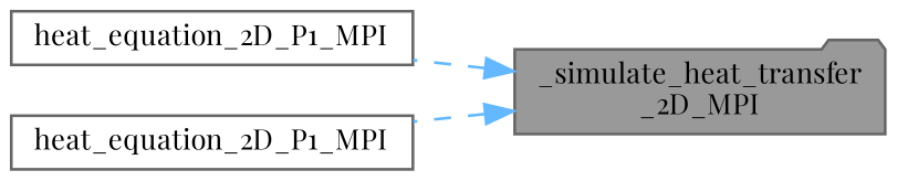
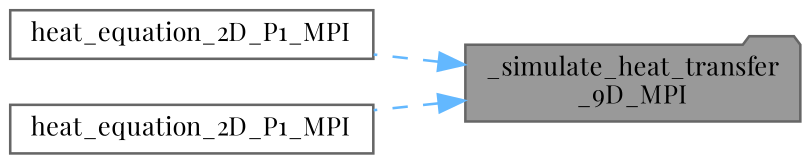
  digraph {
    rankdir=RL
    fontname="Playfair Display"
    node [color=grey40 fillcolor=white fontname="Playfair Display" fontsize=10 shape=box style=filled]
    edge [color=steelblue1 dir=back fontname="Playfair Display" fontsize=10 labelfontname=Helvetica labelfontsize=10 style=dashed]
-   n1 [color=gray40 fillcolor=grey60 fontcolor=black height=0.2 label="_simulate_heat_transfer\l_2D_MPI" shape=folder width=0.4]
+   n1 [color=gray40 fillcolor=grey60 fontcolor=black height=0.2 label="_simulate_heat_transfer\l_9D_MPI" shape=folder width=0.4]
    n2 [height=0.2 label=heat_equation_2D_P1_MPI width=0.4]
    n3 [height=0.2 label=heat_equation_2D_P1_MPI width=0.4]
    n1 -> n2
    n1 -> n3
  }
